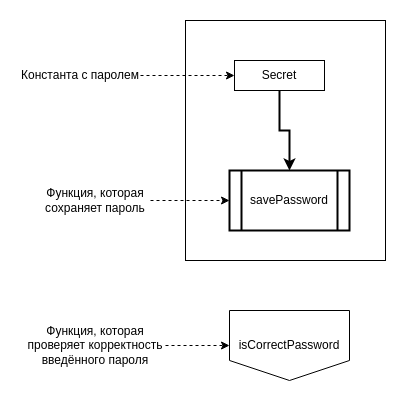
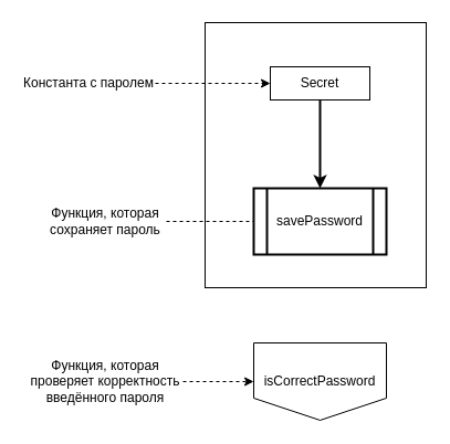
  <mxCell id="0" />
  <mxCell id="1" parent="0" />
  <mxCell id="2" value="" style="rounded=0;whiteSpace=wrap;html=1;strokeWidth=1;fillColor=none;" vertex="1" parent="1"><mxGeometry x="185" y="20" width="200" height="240" as="geometry" /></mxCell>
  <mxCell id="3" style="edgeStyle=orthogonalEdgeStyle;rounded=0;orthogonalLoop=1;jettySize=auto;html=1;exitX=0.5;exitY=1;exitDx=0;exitDy=0;entryX=0.5;entryY=0;entryDx=0;entryDy=0;strokeWidth=2;" edge="1" parent="1" source="4" target="5"><mxGeometry relative="1" as="geometry" /></mxCell>
- <mxCell id="4" value="Secret" style="rounded=0;whiteSpace=wrap;html=1;strokeWidth=1;" vertex="1" parent="1"><mxGeometry x="234" y="60" width="90" height="30" as="geometry" /></mxCell>
+ <mxCell id="4" value="Secret" style="rounded=0;whiteSpace=wrap;html=1;strokeWidth=1;" vertex="1" parent="1"><mxGeometry x="244" y="60" width="90" height="30" as="geometry" /></mxCell>
  <mxCell id="5" value="savePassword" style="shape=process;whiteSpace=wrap;html=1;backgroundOutline=1;strokeWidth=2;" vertex="1" parent="1"><mxGeometry x="229" y="170" width="120" height="60" as="geometry" /></mxCell>
  <mxCell id="6" style="edgeStyle=orthogonalEdgeStyle;rounded=0;orthogonalLoop=1;jettySize=auto;html=1;entryX=0;entryY=0.5;entryDx=0;entryDy=0;dashed=1;" edge="1" parent="1" source="7" target="4"><mxGeometry relative="1" as="geometry" /></mxCell>
  <mxCell id="7" value="Константа с паролем" style="text;html=1;strokeColor=none;fillColor=none;align=center;verticalAlign=middle;whiteSpace=wrap;rounded=0;" vertex="1" parent="1"><mxGeometry x="20" y="65" width="120" height="20" as="geometry" /></mxCell>
- <mxCell id="8" style="edgeStyle=orthogonalEdgeStyle;rounded=0;orthogonalLoop=1;jettySize=auto;html=1;exitX=1;exitY=0.5;exitDx=0;exitDy=0;entryX=0;entryY=0.5;entryDx=0;entryDy=0;dashed=1;" edge="1" parent="1" source="9" target="5"><mxGeometry relative="1" as="geometry" /></mxCell>
+ <mxCell id="8" style="edgeStyle=orthogonalEdgeStyle;rounded=0;orthogonalLoop=1;jettySize=auto;html=1;exitX=1;exitY=0.5;exitDx=0;exitDy=0;entryX=0;entryY=0.5;entryDx=0;entryDy=0;dashed=1;endArrow=none;" edge="1" parent="1" source="9" target="5"><mxGeometry relative="1" as="geometry" /></mxCell>
  <mxCell id="9" value="Функция, которая сохраняет пароль" style="text;html=1;strokeColor=none;fillColor=none;align=center;verticalAlign=middle;whiteSpace=wrap;rounded=0;" vertex="1" parent="1"><mxGeometry x="40" y="190" width="110" height="20" as="geometry" /></mxCell>
  <mxCell id="10" value="isCorrectPassword" style="shape=offPageConnector;strokeWidth=1;rotation=0;size=0.286;sketch=0;verticalAlign=middle;html=1;whiteSpace=wrap;" vertex="1" parent="1"><mxGeometry x="229" y="310" width="120" height="70" as="geometry" /></mxCell>
  <mxCell id="11" value="" style="edgeStyle=orthogonalEdgeStyle;rounded=0;orthogonalLoop=1;jettySize=auto;html=1;dashed=1;" edge="1" parent="1" source="12" target="10"><mxGeometry relative="1" as="geometry" /></mxCell>
  <mxCell id="12" value="Функция, которая проверяет корректность введённого пароля" style="text;html=1;strokeColor=none;fillColor=none;align=center;verticalAlign=middle;whiteSpace=wrap;rounded=0;" vertex="1" parent="1"><mxGeometry x="25" y="335" width="140" height="20" as="geometry" /></mxCell>
